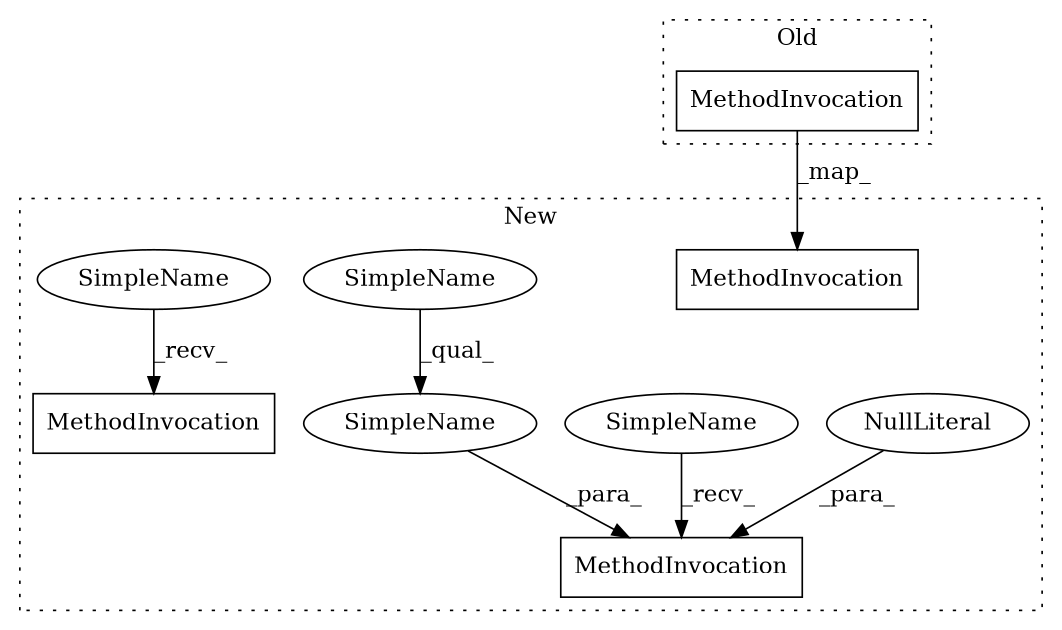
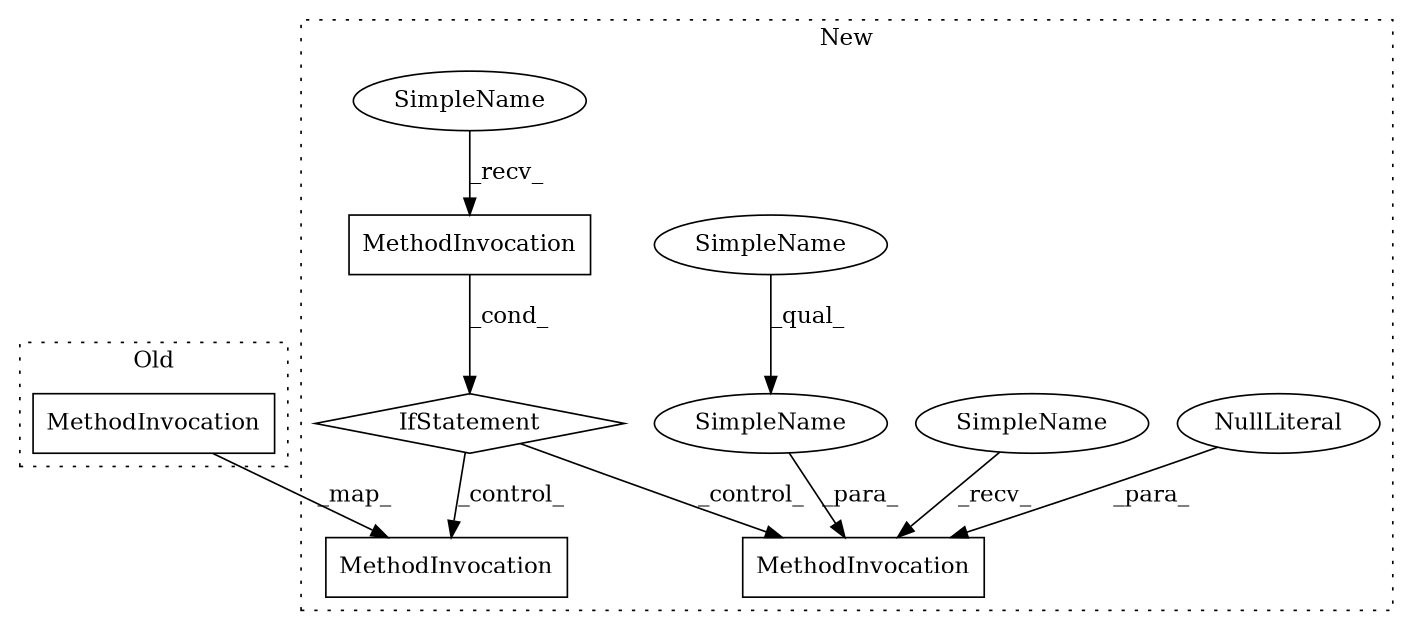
  digraph {
    node [a=32 l="12,1" s=3175 shape=ellipse]
+   n1 [a=25 l="4,2" label=IfStatement s="3018,3049" shape=diamond]
    n2 [l=9 label=MethodInvocation s=3040 shape=box]
    n3 [label=MethodInvocation s="3085,3101" shape=box]
    n4 [label=MethodInvocation s="3157,3234" shape=box]
    n5 [a=33 l=4 label=NullLiteral s=3169]
    n6 [a=42 l=2 label=SimpleName s=3154]
    n7 [a=42 l=16 label=SimpleName]
    n8 [a=42 l=17 label=SimpleName s=3022]
    n9 [a=42 l=59 label=SimpleName]
    n10 [label=MethodInvocation s="2658,2674" shape=box]
    subgraph cluster_1 {
      label=New
      style=dotted
+     n1
      n2
      n3
      n4
      n5
      n6
      n7
      n8
      n9
    }
    subgraph cluster_2 {
      label=Old
      style=dotted
      n10
    }
+   n1 -> n3 [label=_control_]
+   n1 -> n4 [label=_control_]
+   n2 -> n1 [label=_cond_]
    n5 -> n4 [label=_para_]
    n6 -> n4 [label=_recv_]
    n7 -> n9 [label=_qual_]
    n8 -> n2 [label=_recv_]
    n9 -> n4 [label=_para_]
    n10 -> n3 [label=_map_]
  }
